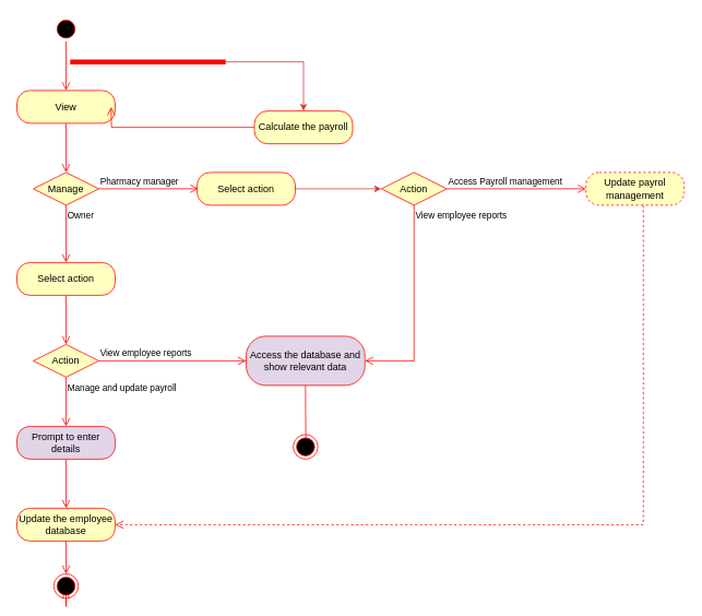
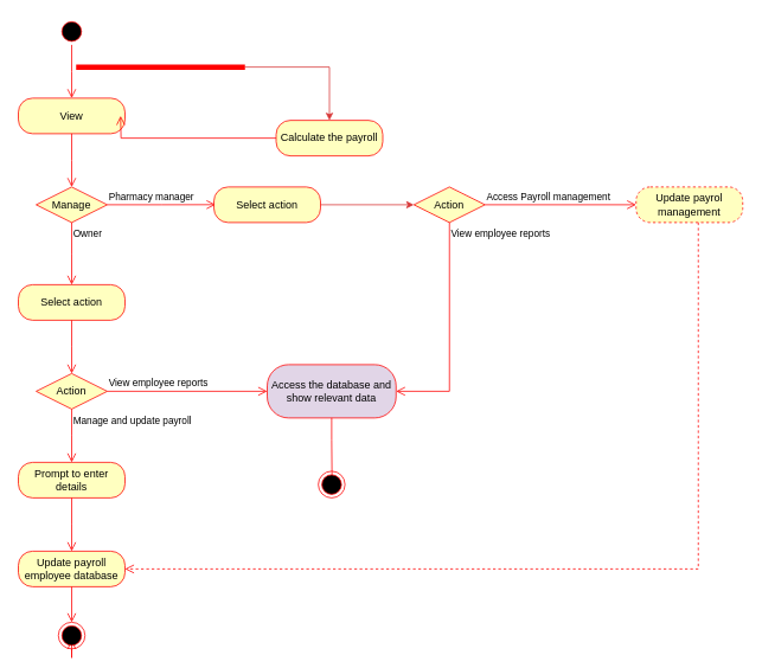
  <mxCell id="0" />
  <mxCell id="1" parent="0" />
  <mxCell id="2" value="" style="ellipse;html=1;shape=startState;fillColor=#000000;strokeColor=#ff0000;" parent="1" vertex="1"><mxGeometry x="65" y="20" width="30" height="30" as="geometry" /></mxCell>
  <mxCell id="3" value="" style="edgeStyle=orthogonalEdgeStyle;html=1;verticalAlign=bottom;endArrow=open;endSize=8;strokeColor=#ff0000;rounded=0;" parent="1" source="2" edge="1"><mxGeometry relative="1" as="geometry"><mxPoint x="80" y="110" as="targetPoint" /></mxGeometry></mxCell>
  <mxCell id="4" value="View" style="rounded=1;whiteSpace=wrap;html=1;arcSize=40;fontColor=#000000;fillColor=#ffffc0;strokeColor=#ff0000;" parent="1" vertex="1"><mxGeometry x="20" y="110" width="120" height="40" as="geometry" /></mxCell>
  <mxCell id="5" value="" style="edgeStyle=orthogonalEdgeStyle;html=1;verticalAlign=bottom;endArrow=open;endSize=8;strokeColor=#ff0000;rounded=0;" parent="1" source="4" edge="1"><mxGeometry relative="1" as="geometry"><mxPoint x="80" y="210" as="targetPoint" /></mxGeometry></mxCell>
  <mxCell id="6" value="Manage" style="rhombus;whiteSpace=wrap;html=1;fontColor=#000000;fillColor=#ffffc0;strokeColor=#ff0000;" parent="1" vertex="1"><mxGeometry x="40" y="210" width="80" height="40" as="geometry" /></mxCell>
  <mxCell id="7" value="Pharmacy manager" style="edgeStyle=orthogonalEdgeStyle;html=1;align=left;verticalAlign=bottom;endArrow=open;endSize=8;strokeColor=#ff0000;rounded=0;entryX=-0.026;entryY=0.498;entryDx=0;entryDy=0;entryPerimeter=0;" parent="1" source="6" edge="1"><mxGeometry x="-1" relative="1" as="geometry"><mxPoint x="241.88" y="229.92" as="targetPoint" /></mxGeometry></mxCell>
  <mxCell id="8" value="Owner" style="edgeStyle=orthogonalEdgeStyle;html=1;align=left;verticalAlign=top;endArrow=open;endSize=8;strokeColor=#ff0000;rounded=0;" parent="1" source="6" edge="1"><mxGeometry x="-1" relative="1" as="geometry"><mxPoint x="80" y="320" as="targetPoint" /></mxGeometry></mxCell>
  <mxCell id="9" value="Select action" style="rounded=1;whiteSpace=wrap;html=1;arcSize=40;fontColor=#000000;fillColor=#ffffc0;strokeColor=#ff0000;" parent="1" vertex="1"><mxGeometry x="20" y="320" width="120" height="40" as="geometry" /></mxCell>
  <mxCell id="10" value="" style="edgeStyle=orthogonalEdgeStyle;html=1;verticalAlign=bottom;endArrow=open;endSize=8;strokeColor=#ff0000;rounded=0;" parent="1" source="9" edge="1"><mxGeometry relative="1" as="geometry"><mxPoint x="80" y="420" as="targetPoint" /></mxGeometry></mxCell>
  <mxCell id="11" value="Action" style="rhombus;whiteSpace=wrap;html=1;fontColor=#000000;fillColor=#ffffc0;strokeColor=#ff0000;" parent="1" vertex="1"><mxGeometry x="40" y="420" width="80" height="40" as="geometry" /></mxCell>
  <mxCell id="12" value="View employee reports" style="edgeStyle=orthogonalEdgeStyle;html=1;align=left;verticalAlign=bottom;endArrow=open;endSize=8;strokeColor=#ff0000;rounded=0;entryX=0;entryY=0.75;entryDx=0;entryDy=0;" parent="1" source="11" edge="1"><mxGeometry x="-1" relative="1" as="geometry"><mxPoint x="300" y="440" as="targetPoint" /></mxGeometry></mxCell>
  <mxCell id="13" value="Manage and update payroll" style="edgeStyle=orthogonalEdgeStyle;html=1;align=left;verticalAlign=top;endArrow=open;endSize=8;strokeColor=#ff0000;rounded=0;" parent="1" source="11" edge="1"><mxGeometry x="-1" relative="1" as="geometry"><mxPoint x="80" y="520" as="targetPoint" /></mxGeometry></mxCell>
- <mxCell id="14" value="Prompt to enter details" style="rounded=1;whiteSpace=wrap;html=1;arcSize=40;fontColor=#000000;fillColor=#e1d5e7;strokeColor=#ff0000;" parent="1" vertex="1"><mxGeometry x="20" y="520" width="120" height="40" as="geometry" /></mxCell>
+ <mxCell id="14" value="Prompt to enter details" style="rounded=1;whiteSpace=wrap;html=1;arcSize=40;fontColor=#000000;fillColor=#ffffc0;strokeColor=#ff0000;" parent="1" vertex="1"><mxGeometry x="20" y="520" width="120" height="40" as="geometry" /></mxCell>
  <mxCell id="15" value="" style="edgeStyle=orthogonalEdgeStyle;html=1;verticalAlign=bottom;endArrow=open;endSize=8;strokeColor=#ff0000;rounded=0;" parent="1" source="14" edge="1"><mxGeometry relative="1" as="geometry"><mxPoint x="80" y="620" as="targetPoint" /></mxGeometry></mxCell>
- <mxCell id="16" value="Update the employee database" style="rounded=1;whiteSpace=wrap;html=1;arcSize=40;fontColor=#000000;fillColor=#ffffc0;strokeColor=#ff0000;" parent="1" vertex="1"><mxGeometry x="20" y="620" width="120" height="40" as="geometry" /></mxCell>
+ <mxCell id="16" value="Update payroll employee database" style="rounded=1;whiteSpace=wrap;html=1;arcSize=40;fontColor=#000000;fillColor=#ffffc0;strokeColor=#ff0000;" parent="1" vertex="1"><mxGeometry x="20" y="620" width="120" height="40" as="geometry" /></mxCell>
  <mxCell id="17" value="" style="edgeStyle=orthogonalEdgeStyle;html=1;verticalAlign=bottom;endArrow=open;endSize=8;strokeColor=#ff0000;rounded=0;" parent="1" source="21" edge="1"><mxGeometry relative="1" as="geometry"><mxPoint x="80" y="720" as="targetPoint" /></mxGeometry></mxCell>
  <mxCell id="18" value="Access the database and show relevant data" style="rounded=1;whiteSpace=wrap;html=1;arcSize=40;fontColor=#000000;fillColor=#e1d5e7;strokeColor=#ff0000;" parent="1" vertex="1"><mxGeometry x="300" y="410" width="145" height="60" as="geometry" /></mxCell>
  <mxCell id="19" value="" style="edgeStyle=orthogonalEdgeStyle;html=1;verticalAlign=bottom;endArrow=open;endSize=8;strokeColor=#ff0000;rounded=0;" parent="1" source="18" edge="1"><mxGeometry relative="1" as="geometry"><mxPoint x="373" y="550" as="targetPoint" /><Array as="points"><mxPoint x="373" y="495" /><mxPoint x="373" y="520" /></Array></mxGeometry></mxCell>
  <mxCell id="20" value="" style="edgeStyle=orthogonalEdgeStyle;html=1;verticalAlign=bottom;endArrow=open;endSize=8;strokeColor=#ff0000;rounded=0;" parent="1" source="16" target="21" edge="1"><mxGeometry relative="1" as="geometry"><mxPoint x="80" y="720" as="targetPoint" /><mxPoint x="80" y="660" as="sourcePoint" /></mxGeometry></mxCell>
  <mxCell id="21" value="" style="ellipse;html=1;shape=endState;fillColor=#000000;strokeColor=#ff0000;" parent="1" vertex="1"><mxGeometry x="65" y="700" width="30" height="30" as="geometry" /></mxCell>
  <mxCell id="22" value="" style="ellipse;html=1;shape=endState;fillColor=#000000;strokeColor=#ff0000;" parent="1" vertex="1"><mxGeometry x="357.5" y="530" width="30" height="30" as="geometry" /></mxCell>
  <mxCell id="23" value="Action" style="rhombus;whiteSpace=wrap;html=1;fontColor=#000000;fillColor=#ffffc0;strokeColor=#ff0000;" parent="1" vertex="1"><mxGeometry x="465" y="210" width="80" height="40" as="geometry" /></mxCell>
  <mxCell id="24" value="Access Payroll management" style="edgeStyle=orthogonalEdgeStyle;html=1;align=left;verticalAlign=bottom;endArrow=open;endSize=8;strokeColor=#ff0000;rounded=0;entryX=0;entryY=0.5;entryDx=0;entryDy=0;" parent="1" source="23" target="28" edge="1"><mxGeometry x="-1" relative="1" as="geometry"><mxPoint x="665" y="230" as="targetPoint" /><Array as="points" /></mxGeometry></mxCell>
  <mxCell id="25" value="View employee reports" style="edgeStyle=orthogonalEdgeStyle;html=1;align=left;verticalAlign=top;endArrow=open;endSize=8;strokeColor=#ff0000;rounded=0;entryX=1;entryY=0.5;entryDx=0;entryDy=0;" parent="1" source="23" target="18" edge="1"><mxGeometry x="-1" relative="1" as="geometry"><mxPoint x="505" y="450" as="targetPoint" /><Array as="points"><mxPoint x="505" y="440" /></Array><mxPoint as="offset" /></mxGeometry></mxCell>
  <mxCell id="26" style="edgeStyle=orthogonalEdgeStyle;rounded=0;orthogonalLoop=1;jettySize=auto;html=1;strokeColor=#D73737;" parent="1" source="27" target="23" edge="1"><mxGeometry relative="1" as="geometry" /></mxCell>
  <mxCell id="27" value="Select action" style="rounded=1;whiteSpace=wrap;html=1;arcSize=40;fontColor=#000000;fillColor=#ffffc0;strokeColor=#ff0000;" parent="1" vertex="1"><mxGeometry x="240" y="210" width="120" height="40" as="geometry" /></mxCell>
  <mxCell id="28" value="Update payrol management" style="rounded=1;whiteSpace=wrap;html=1;arcSize=40;fontColor=#000000;fillColor=#ffffc0;strokeColor=#ff0000;dashed=1;" parent="1" vertex="1"><mxGeometry x="715" y="210" width="120" height="40" as="geometry" /></mxCell>
  <mxCell id="29" value="" style="edgeStyle=orthogonalEdgeStyle;html=1;verticalAlign=bottom;endArrow=open;endSize=8;strokeColor=#ff0000;rounded=0;entryX=1;entryY=0.5;entryDx=0;entryDy=0;dashed=1;" parent="1" source="28" target="16" edge="1"><mxGeometry relative="1" as="geometry"><mxPoint x="775" y="310" as="targetPoint" /><Array as="points"><mxPoint x="785" y="640" /></Array></mxGeometry></mxCell>
  <mxCell id="30" style="edgeStyle=orthogonalEdgeStyle;rounded=0;orthogonalLoop=1;jettySize=auto;html=1;entryX=0.5;entryY=0;entryDx=0;entryDy=0;strokeColor=#D73737;" parent="1" source="31" target="32" edge="1"><mxGeometry relative="1" as="geometry" /></mxCell>
  <mxCell id="31" value="" style="shape=line;html=1;strokeWidth=6;strokeColor=#ff0000;" parent="1" vertex="1"><mxGeometry x="85" y="70" width="190" height="10" as="geometry" /></mxCell>
  <mxCell id="32" value="Calculate the payroll" style="rounded=1;whiteSpace=wrap;html=1;arcSize=40;fontColor=#000000;fillColor=#ffffc0;strokeColor=#ff0000;" parent="1" vertex="1"><mxGeometry x="310" y="135" width="120" height="40" as="geometry" /></mxCell>
  <mxCell id="33" value="" style="edgeStyle=orthogonalEdgeStyle;html=1;verticalAlign=bottom;endArrow=open;endSize=8;strokeColor=#ff0000;rounded=0;" parent="1" source="32" edge="1"><mxGeometry relative="1" as="geometry"><mxPoint x="135" y="130" as="targetPoint" /></mxGeometry></mxCell>
